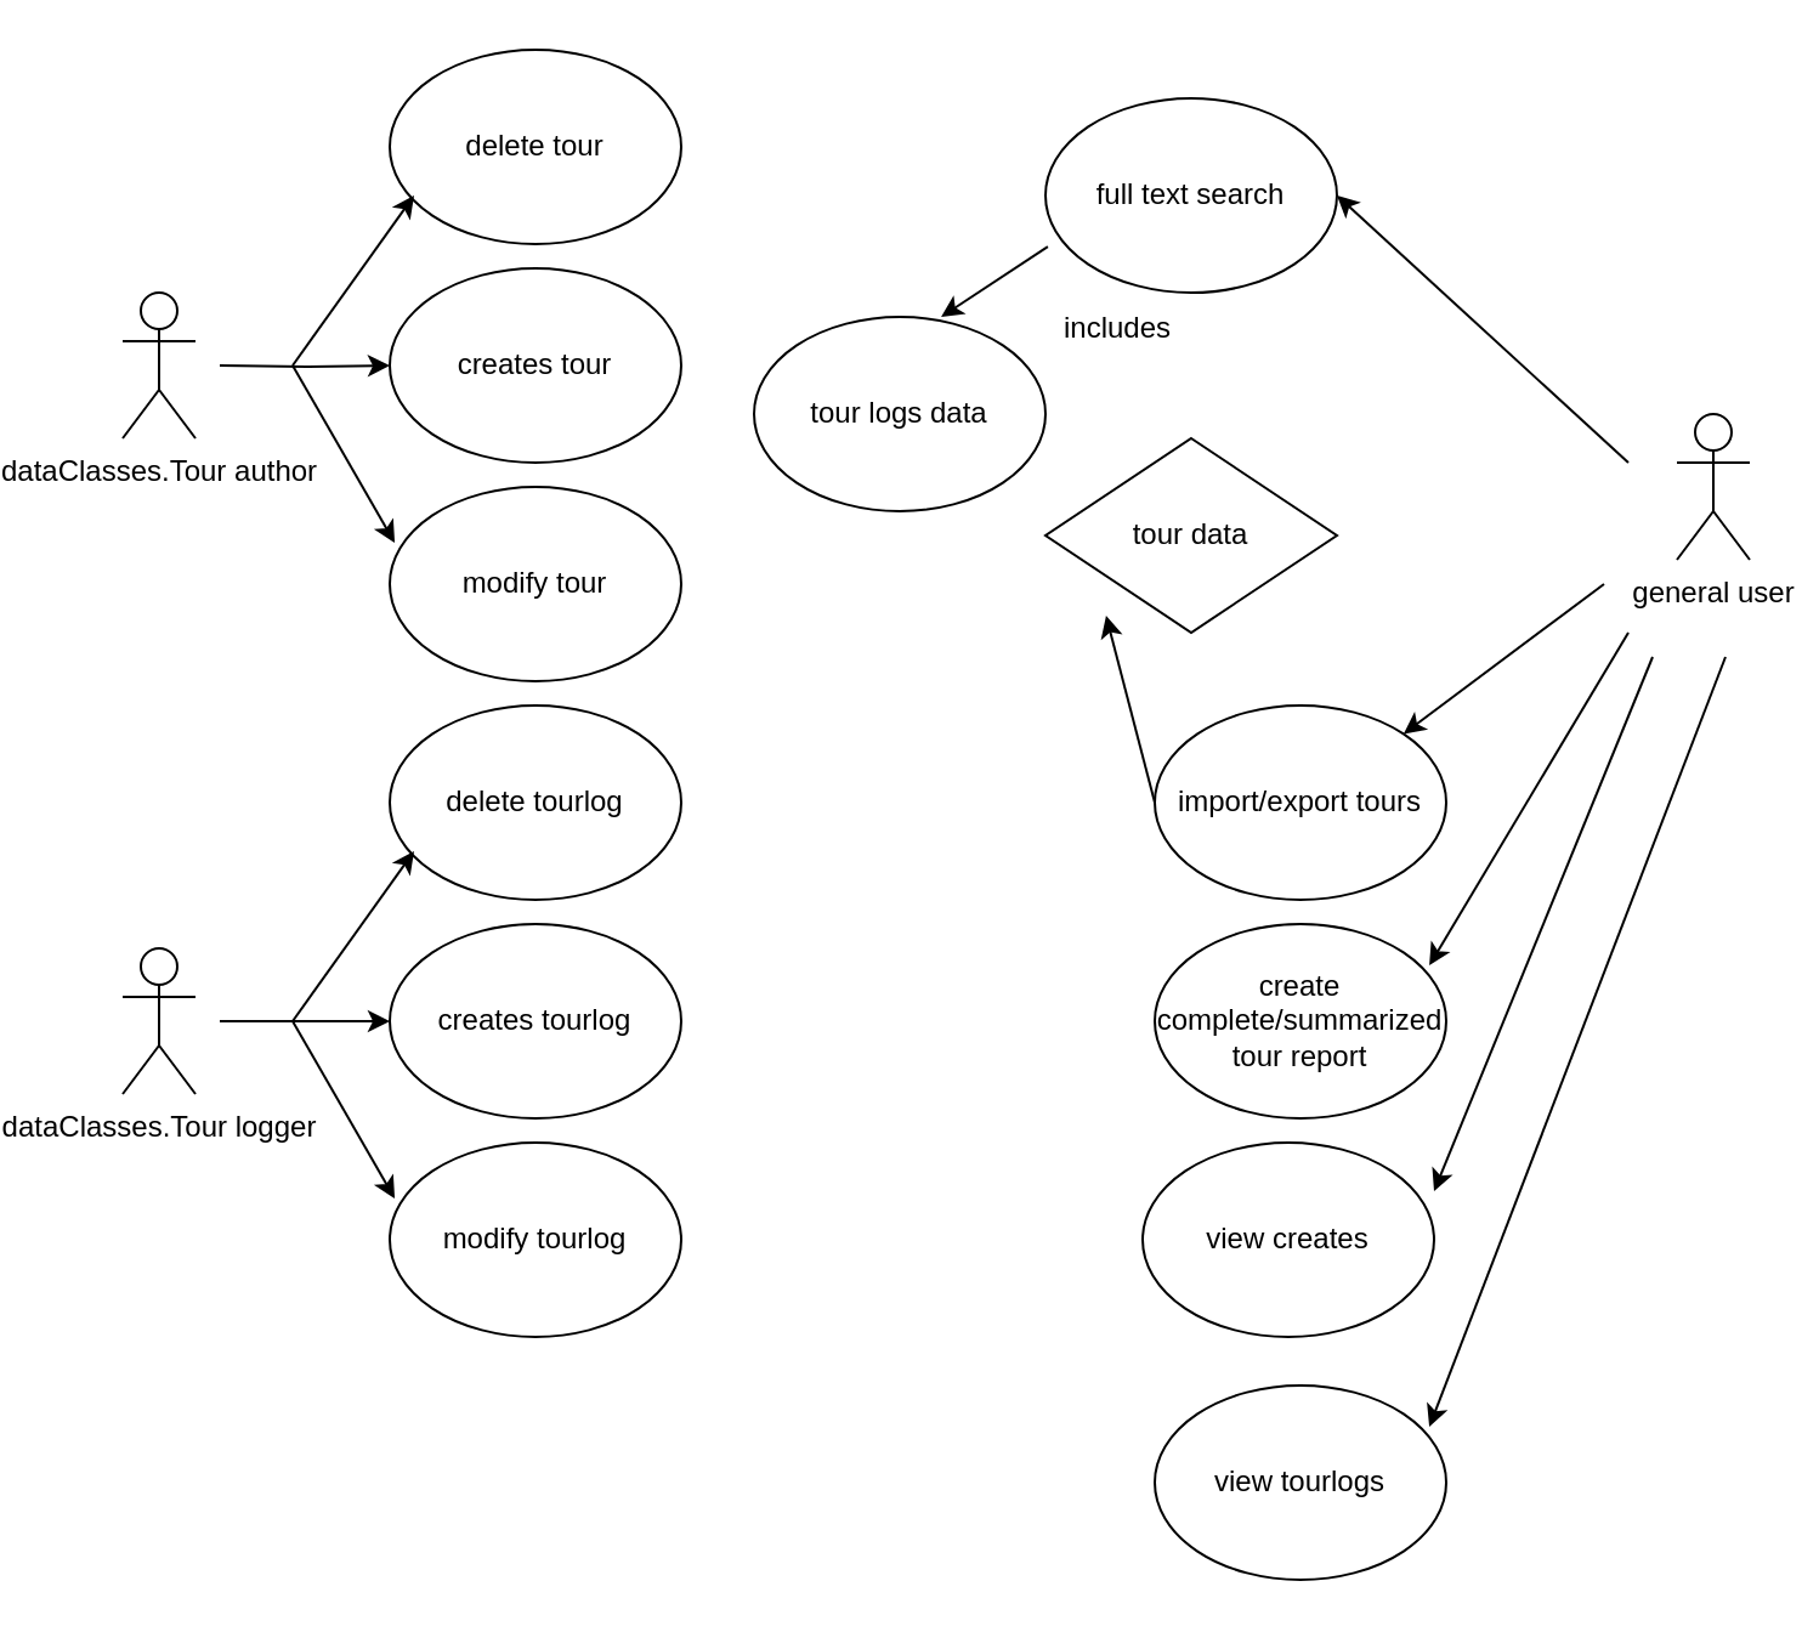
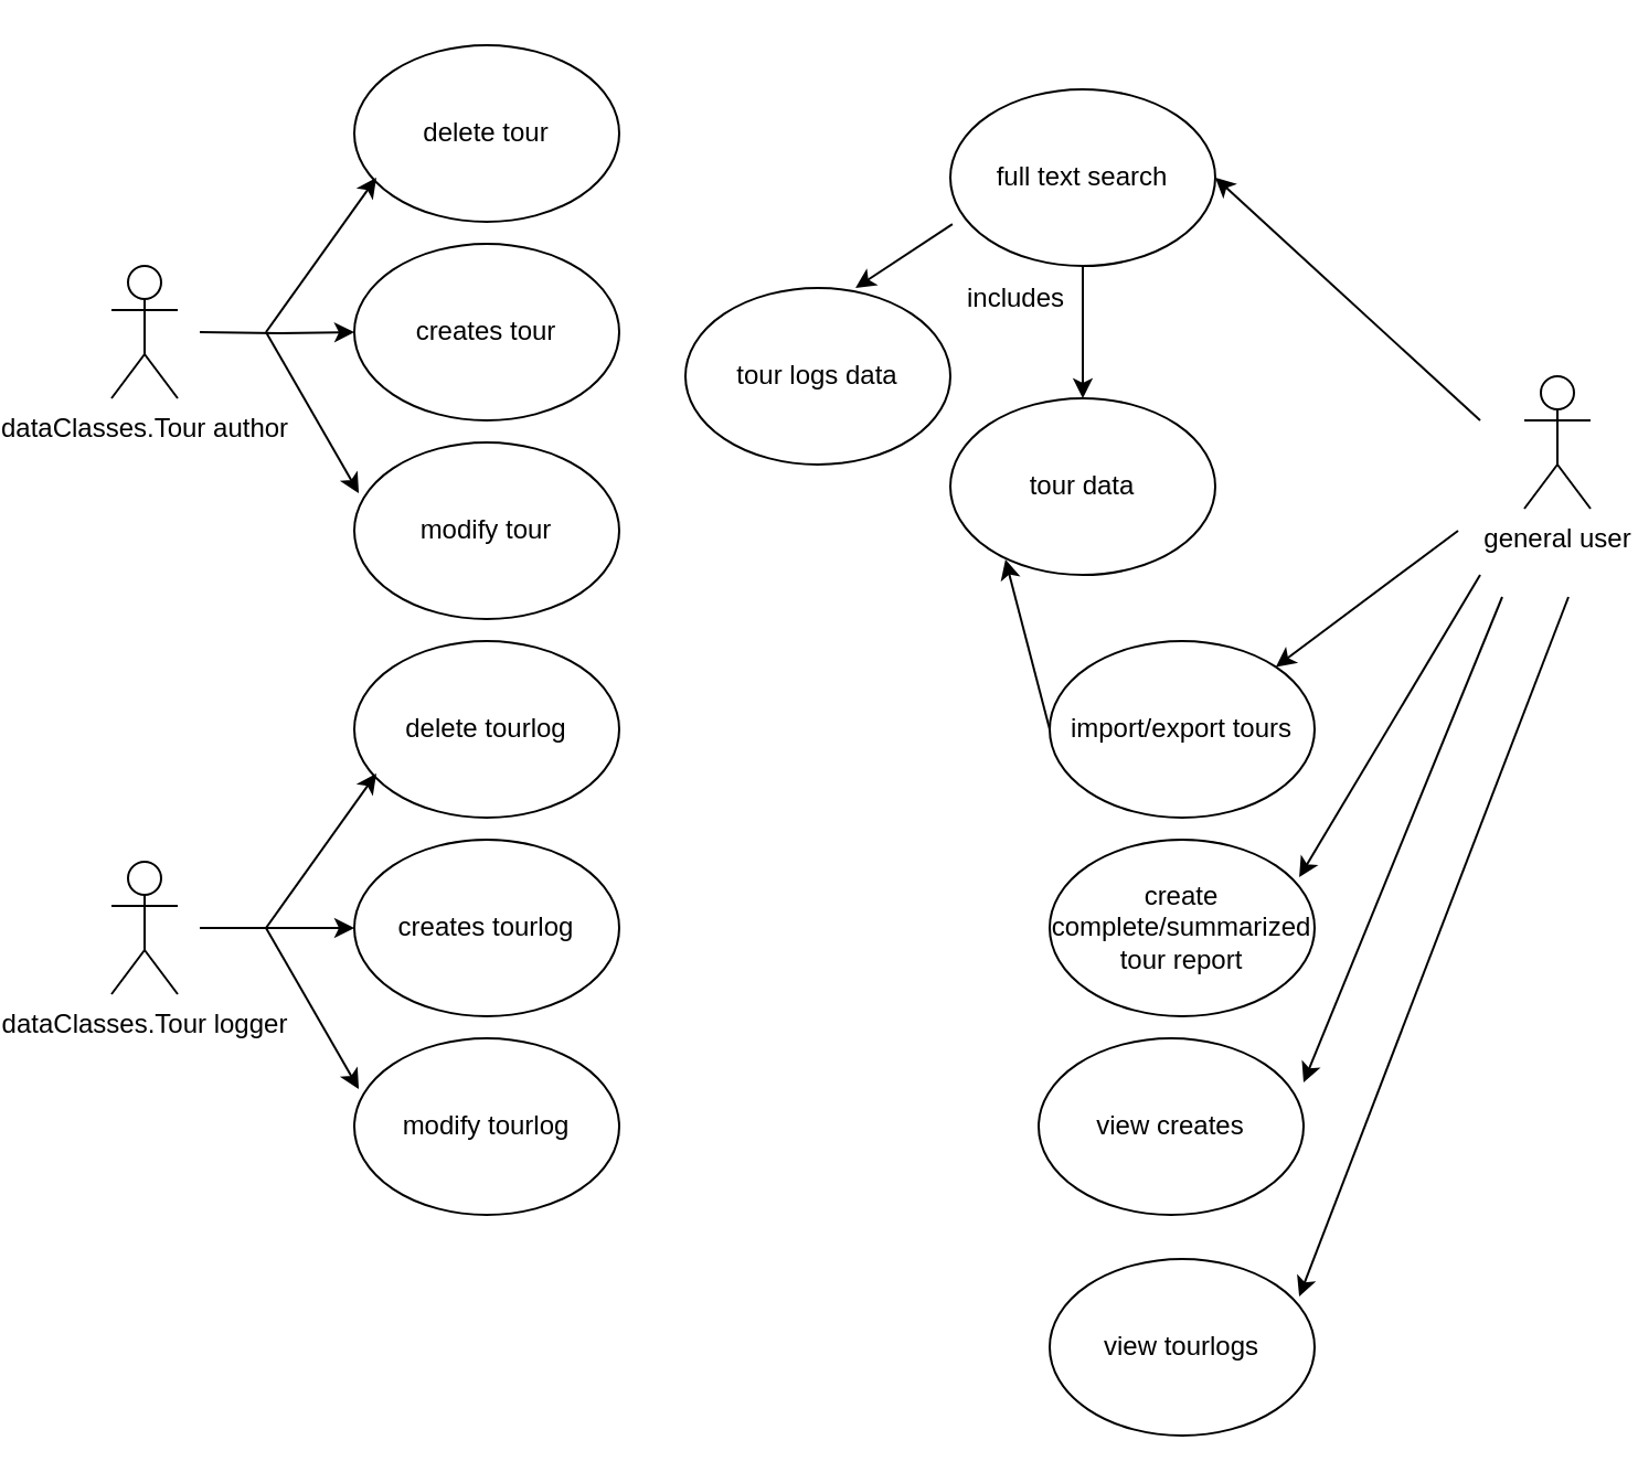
  <mxCell id="0" />
  <mxCell id="1" parent="0" />
  <mxCell id="2" value="&lt;div&gt;creates tour&lt;/div&gt;" style="ellipse;whiteSpace=wrap;html=1;" vertex="1" parent="1"><mxGeometry x="130" y="110" width="120" height="80" as="geometry" /></mxCell>
  <mxCell id="3" style="edgeStyle=orthogonalEdgeStyle;rounded=0;orthogonalLoop=1;jettySize=auto;html=1;entryX=0;entryY=0.5;entryDx=0;entryDy=0;" edge="1" parent="1" target="2"><mxGeometry relative="1" as="geometry"><mxPoint x="60" y="150" as="sourcePoint" /></mxGeometry></mxCell>
  <mxCell id="4" value="&lt;div&gt;dataClasses.Tour author&lt;/div&gt;" style="shape=umlActor;verticalLabelPosition=bottom;verticalAlign=top;html=1;outlineConnect=0;" vertex="1" parent="1"><mxGeometry x="20" y="120" width="30" height="60" as="geometry" /></mxCell>
  <mxCell id="5" value="dataClasses.Tour logger" style="shape=umlActor;verticalLabelPosition=bottom;verticalAlign=top;html=1;outlineConnect=0;" vertex="1" parent="1"><mxGeometry x="20" y="390" width="30" height="60" as="geometry" /></mxCell>
  <mxCell id="6" value="delete tour" style="ellipse;whiteSpace=wrap;html=1;" vertex="1" parent="1"><mxGeometry x="130" y="20" width="120" height="80" as="geometry" /></mxCell>
  <mxCell id="7" value="modify tour" style="ellipse;whiteSpace=wrap;html=1;" vertex="1" parent="1"><mxGeometry x="130" y="200" width="120" height="80" as="geometry" /></mxCell>
  <mxCell id="8" value="" style="endArrow=classic;html=1;rounded=0;entryX=0.017;entryY=0.288;entryDx=0;entryDy=0;entryPerimeter=0;" edge="1" parent="1" target="7"><mxGeometry width="50" height="50" relative="1" as="geometry"><mxPoint x="90" y="150" as="sourcePoint" /><mxPoint x="90" y="230" as="targetPoint" /></mxGeometry></mxCell>
  <mxCell id="9" value="" style="endArrow=classic;html=1;rounded=0;" edge="1" parent="1"><mxGeometry width="50" height="50" relative="1" as="geometry"><mxPoint x="90" y="150" as="sourcePoint" /><mxPoint x="140" y="80" as="targetPoint" /></mxGeometry></mxCell>
  <mxCell id="10" value="&lt;div&gt;creates tourlog&lt;/div&gt;" style="ellipse;whiteSpace=wrap;html=1;" vertex="1" parent="1"><mxGeometry x="130" y="380" width="120" height="80" as="geometry" /></mxCell>
  <mxCell id="11" value="delete tourlog" style="ellipse;whiteSpace=wrap;html=1;" vertex="1" parent="1"><mxGeometry x="130" y="290" width="120" height="80" as="geometry" /></mxCell>
  <mxCell id="12" value="modify tourlog" style="ellipse;whiteSpace=wrap;html=1;" vertex="1" parent="1"><mxGeometry x="130" y="470" width="120" height="80" as="geometry" /></mxCell>
  <mxCell id="13" value="" style="endArrow=classic;html=1;rounded=0;entryX=0.017;entryY=0.288;entryDx=0;entryDy=0;entryPerimeter=0;" edge="1" parent="1" target="12"><mxGeometry width="50" height="50" relative="1" as="geometry"><mxPoint x="90" y="420" as="sourcePoint" /><mxPoint x="90" y="500" as="targetPoint" /></mxGeometry></mxCell>
  <mxCell id="14" value="" style="endArrow=classic;html=1;rounded=0;" edge="1" parent="1"><mxGeometry width="50" height="50" relative="1" as="geometry"><mxPoint x="90" y="420" as="sourcePoint" /><mxPoint x="140" y="350" as="targetPoint" /></mxGeometry></mxCell>
  <mxCell id="15" style="edgeStyle=orthogonalEdgeStyle;rounded=0;orthogonalLoop=1;jettySize=auto;html=1;entryX=0;entryY=0.5;entryDx=0;entryDy=0;" edge="1" parent="1" target="10"><mxGeometry relative="1" as="geometry"><mxPoint x="60" y="420" as="sourcePoint" /><mxPoint x="140" y="160" as="targetPoint" /><Array as="points"><mxPoint x="100" y="420" /><mxPoint x="100" y="420" /></Array></mxGeometry></mxCell>
  <mxCell id="16" value="general user" style="shape=umlActor;verticalLabelPosition=bottom;verticalAlign=top;html=1;outlineConnect=0;" vertex="1" parent="1"><mxGeometry x="660" y="170" width="30" height="60" as="geometry" /></mxCell>
  <mxCell id="17" value="full text search" style="ellipse;whiteSpace=wrap;html=1;" vertex="1" parent="1"><mxGeometry x="400" y="40" width="120" height="80" as="geometry" /></mxCell>
  <mxCell id="18" value="" style="endArrow=classic;html=1;rounded=0;entryX=1;entryY=0.5;entryDx=0;entryDy=0;" edge="1" parent="1" target="17"><mxGeometry width="50" height="50" relative="1" as="geometry"><mxPoint x="640" y="190" as="sourcePoint" /><mxPoint x="600" y="70" as="targetPoint" /></mxGeometry></mxCell>
- <mxCell id="19" value="tour data" style="rhombus;whiteSpace=wrap;html=1;" vertex="1" parent="1"><mxGeometry x="400" y="180" width="120" height="80" as="geometry" /></mxCell>
+ <mxCell id="19" value="tour data" style="ellipse;whiteSpace=wrap;html=1;" vertex="1" parent="1"><mxGeometry x="400" y="180" width="120" height="80" as="geometry" /></mxCell>
  <mxCell id="20" value="tour logs data" style="ellipse;whiteSpace=wrap;html=1;" vertex="1" parent="1"><mxGeometry x="280" y="130" width="120" height="80" as="geometry" /></mxCell>
  <mxCell id="21" value="" style="endArrow=classic;html=1;rounded=0;entryX=0.642;entryY=0;entryDx=0;entryDy=0;entryPerimeter=0;exitX=0.008;exitY=0.763;exitDx=0;exitDy=0;exitPerimeter=0;" edge="1" parent="1" source="17" target="20"><mxGeometry width="50" height="50" relative="1" as="geometry"><mxPoint x="360" y="100" as="sourcePoint" /><mxPoint x="410" y="50" as="targetPoint" /></mxGeometry></mxCell>
+ <mxCell id="22" value="" style="endArrow=classic;html=1;rounded=0;exitX=0.5;exitY=1;exitDx=0;exitDy=0;entryX=0.5;entryY=0;entryDx=0;entryDy=0;" edge="1" parent="1" source="17" target="19"><mxGeometry width="50" height="50" relative="1" as="geometry"><mxPoint x="520" y="180" as="sourcePoint" /><mxPoint x="570" y="130" as="targetPoint" /></mxGeometry></mxCell>
  <mxCell id="23" value="includes" style="text;html=1;strokeColor=none;fillColor=none;align=center;verticalAlign=middle;whiteSpace=wrap;rounded=0;" vertex="1" parent="1"><mxGeometry x="400" y="120" width="60" height="30" as="geometry" /></mxCell>
  <mxCell id="24" value="import/export tours" style="ellipse;whiteSpace=wrap;html=1;" vertex="1" parent="1"><mxGeometry x="445" y="290" width="120" height="80" as="geometry" /></mxCell>
  <mxCell id="25" value="" style="endArrow=classic;html=1;rounded=0;entryX=1;entryY=0;entryDx=0;entryDy=0;" edge="1" parent="1" target="24"><mxGeometry width="50" height="50" relative="1" as="geometry"><mxPoint x="630" y="240" as="sourcePoint" /><mxPoint x="670" y="140" as="targetPoint" /></mxGeometry></mxCell>
  <mxCell id="26" value="" style="endArrow=classic;html=1;rounded=0;entryX=0.208;entryY=0.913;entryDx=0;entryDy=0;entryPerimeter=0;exitX=0;exitY=0.5;exitDx=0;exitDy=0;" edge="1" parent="1" source="24" target="19"><mxGeometry width="50" height="50" relative="1" as="geometry"><mxPoint x="440" y="400" as="sourcePoint" /><mxPoint x="490" y="350" as="targetPoint" /></mxGeometry></mxCell>
  <mxCell id="27" value="create complete/summarized tour report" style="ellipse;whiteSpace=wrap;html=1;" vertex="1" parent="1"><mxGeometry x="445" y="380" width="120" height="80" as="geometry" /></mxCell>
  <mxCell id="28" value="view creates" style="ellipse;whiteSpace=wrap;html=1;" vertex="1" parent="1"><mxGeometry x="440" y="470" width="120" height="80" as="geometry" /></mxCell>
  <mxCell id="29" value="view tourlogs" style="ellipse;whiteSpace=wrap;html=1;" vertex="1" parent="1"><mxGeometry x="445" y="570" width="120" height="80" as="geometry" /></mxCell>
  <mxCell id="30" value="" style="endArrow=classic;html=1;rounded=0;entryX=0.942;entryY=0.213;entryDx=0;entryDy=0;entryPerimeter=0;" edge="1" parent="1" target="27"><mxGeometry width="50" height="50" relative="1" as="geometry"><mxPoint x="640" y="260" as="sourcePoint" /><mxPoint x="670" y="300" as="targetPoint" /></mxGeometry></mxCell>
  <mxCell id="31" value="" style="endArrow=classic;html=1;rounded=0;entryX=1;entryY=0.25;entryDx=0;entryDy=0;entryPerimeter=0;" edge="1" parent="1" target="28"><mxGeometry width="50" height="50" relative="1" as="geometry"><mxPoint x="650" y="270" as="sourcePoint" /><mxPoint x="568" y="407" as="targetPoint" /></mxGeometry></mxCell>
  <mxCell id="32" value="" style="endArrow=classic;html=1;rounded=0;entryX=0.942;entryY=0.213;entryDx=0;entryDy=0;entryPerimeter=0;" edge="1" parent="1" target="29"><mxGeometry width="50" height="50" relative="1" as="geometry"><mxPoint x="680" y="270" as="sourcePoint" /><mxPoint x="590" y="490" as="targetPoint" /></mxGeometry></mxCell>
